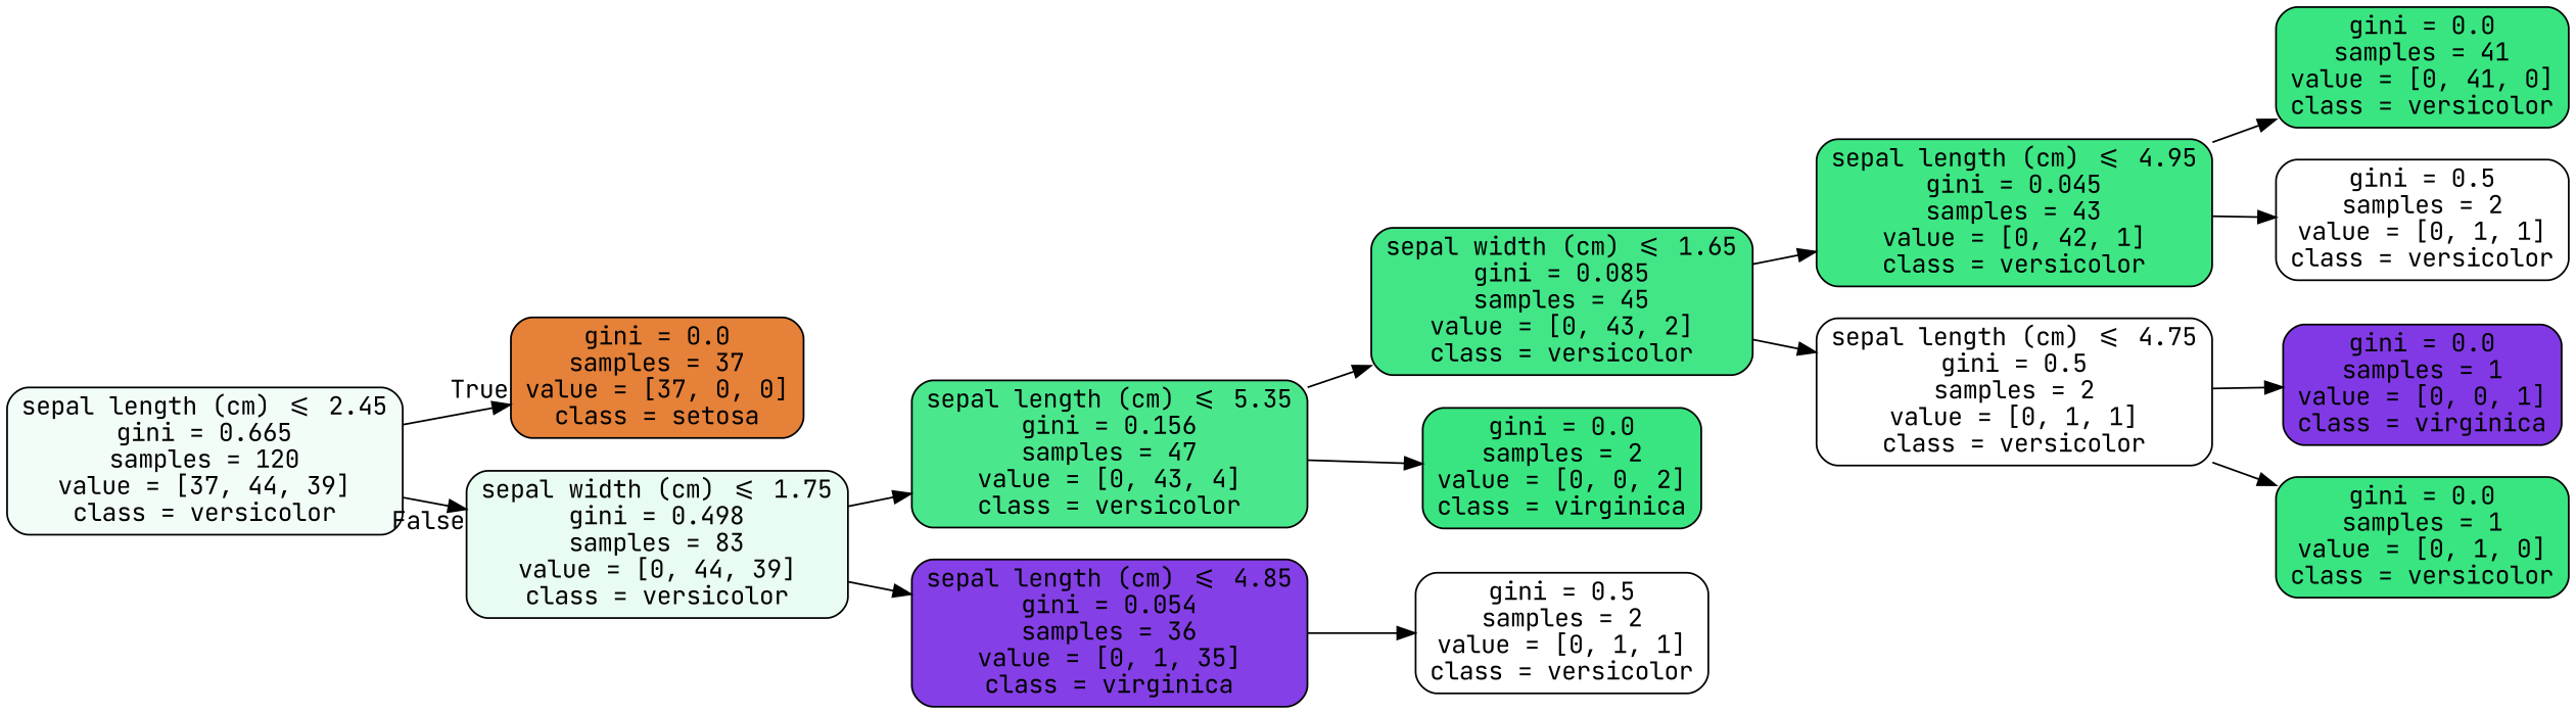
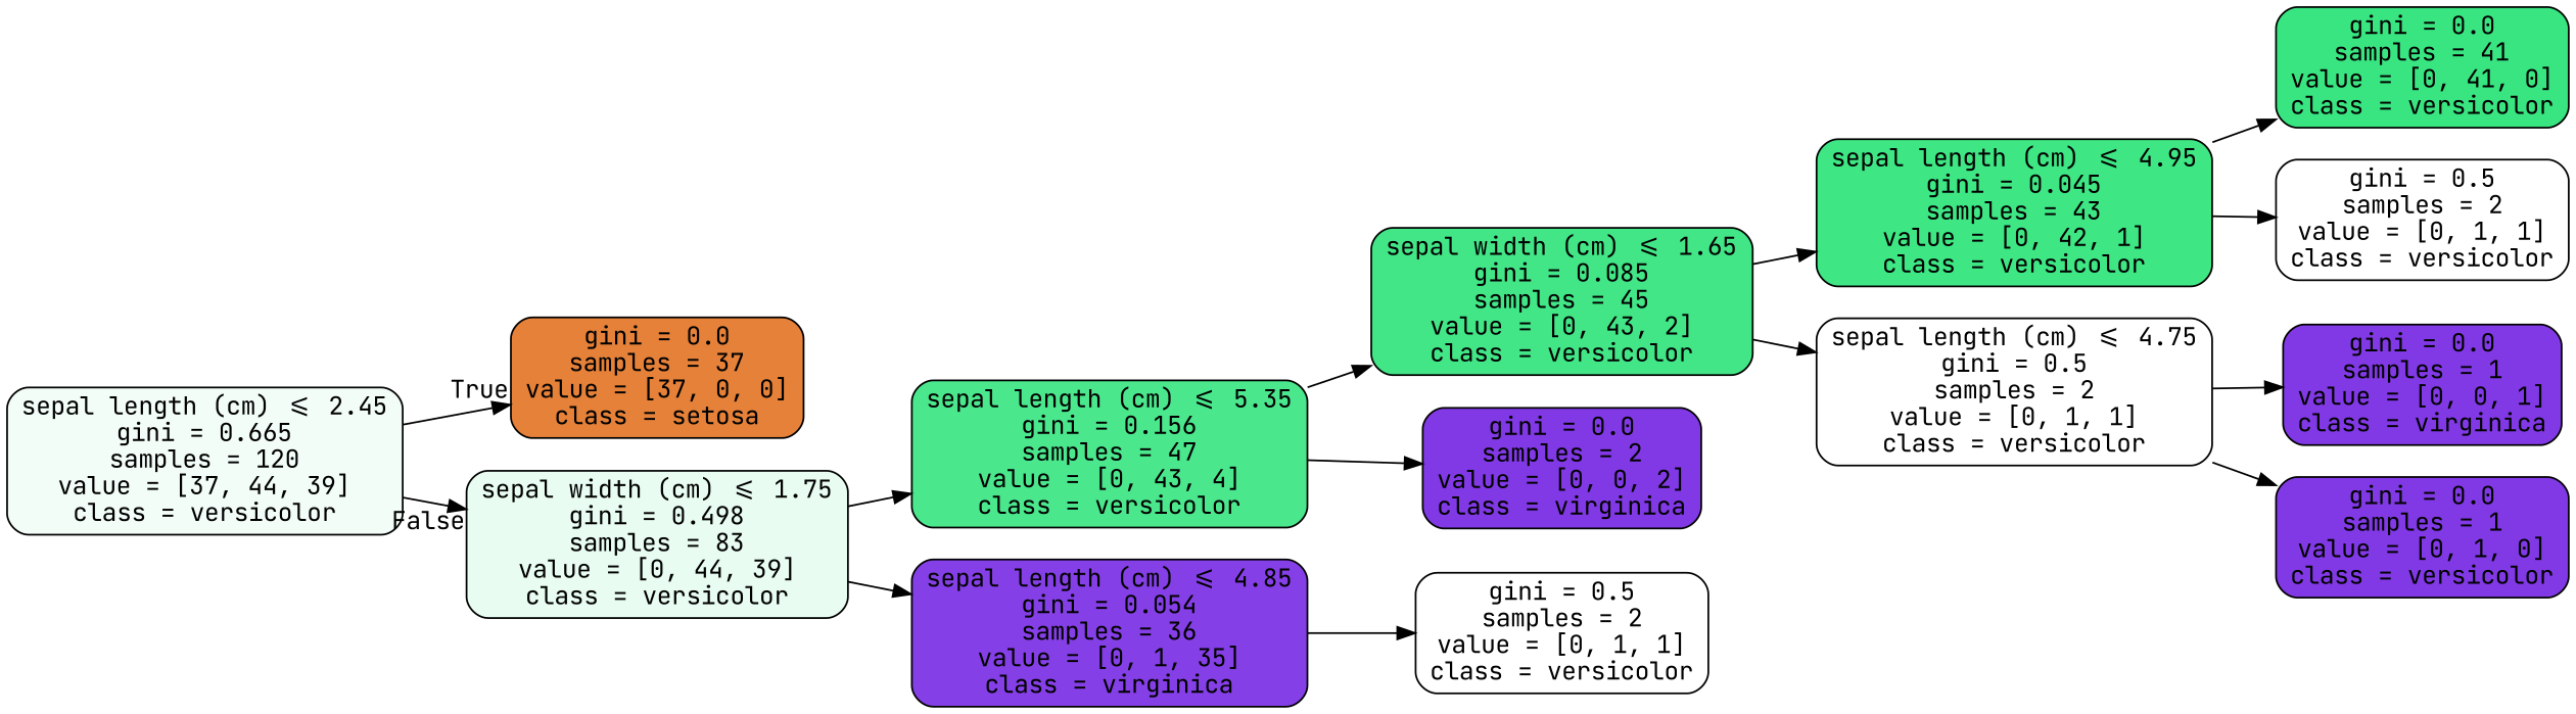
  digraph {
    fontname="JetBrains Mono"
    rankdir=LR
    node [color=black fillcolor="#ffffff" fontname="JetBrains Mono" shape=box style="filled, rounded"]
    edge [fontname="JetBrains Mono"]
    n1 [fillcolor="#f3fdf7" label="sepal length (cm) <= 2.45\ngini = 0.665\nsamples = 120\nvalue = [37, 44, 39]\nclass = versicolor"]
    n2 [fillcolor="#e58139" label="gini = 0.0\nsamples = 37\nvalue = [37, 0, 0]\nclass = setosa"]
    n3 [fillcolor="#e8fcf1" label="sepal width (cm) <= 1.75\ngini = 0.498\nsamples = 83\nvalue = [0, 44, 39]\nclass = versicolor"]
    n4 [fillcolor="#4be78d" label="sepal length (cm) <= 5.35\ngini = 0.156\nsamples = 47\nvalue = [0, 43, 4]\nclass = versicolor"]
    n5 [fillcolor="#853fe6" label="sepal length (cm) <= 4.85\ngini = 0.054\nsamples = 36\nvalue = [0, 1, 35]\nclass = virginica"]
    n6 [fillcolor="#42e687" label="sepal width (cm) <= 1.65\ngini = 0.085\nsamples = 45\nvalue = [0, 43, 2]\nclass = versicolor"]
-   n7 [fillcolor="#39e581" label="gini = 0.0\nsamples = 2\nvalue = [0, 0, 2]\nclass = virginica"]
+   n7 [fillcolor="#8139e5" label="gini = 0.0\nsamples = 2\nvalue = [0, 0, 2]\nclass = virginica"]
    n8 [label="gini = 0.5\nsamples = 2\nvalue = [0, 1, 1]\nclass = versicolor"]
    n9 [fillcolor="#3ee684" label="sepal length (cm) <= 4.95\ngini = 0.045\nsamples = 43\nvalue = [0, 42, 1]\nclass = versicolor"]
    n10 [label="sepal length (cm) <= 4.75\ngini = 0.5\nsamples = 2\nvalue = [0, 1, 1]\nclass = versicolor"]
    n11 [fillcolor="#39e581" label="gini = 0.0\nsamples = 41\nvalue = [0, 41, 0]\nclass = versicolor"]
    n12 [label="gini = 0.5\nsamples = 2\nvalue = [0, 1, 1]\nclass = versicolor"]
    n13 [fillcolor="#8139e5" label="gini = 0.0\nsamples = 1\nvalue = [0, 0, 1]\nclass = virginica"]
-   n14 [fillcolor="#39e581" label="gini = 0.0\nsamples = 1\nvalue = [0, 1, 0]\nclass = versicolor"]
+   n14 [fillcolor="#8139e5" label="gini = 0.0\nsamples = 1\nvalue = [0, 1, 0]\nclass = versicolor"]
    n1 -> n2 [headlabel=True labelangle=45 labeldistance=2.5]
    n1 -> n3 [headlabel=False labelangle=-45 labeldistance=2.5]
    n3 -> n4
    n3 -> n5
    n4 -> n6
    n4 -> n7
    n5 -> n8
    n6 -> n9
    n6 -> n10
    n9 -> n11
    n9 -> n12
    n10 -> n13
    n10 -> n14
  }
